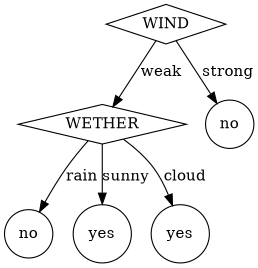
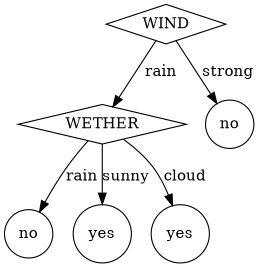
  digraph {
    node [shape=circle]
    n1 [label=WIND shape=diamond]
    n2 [label=WETHER shape=diamond]
    n3 [label=no]
    n4 [label=no]
    n5 [label=yes]
    n6 [label=yes]
-   n1 -> n2 [label=weak]
+   n1 -> n2 [label=rain]
    n1 -> n3 [label=strong]
    n2 -> n4 [label=rain]
    n2 -> n5 [label=sunny]
    n2 -> n6 [label=cloud]
  }
